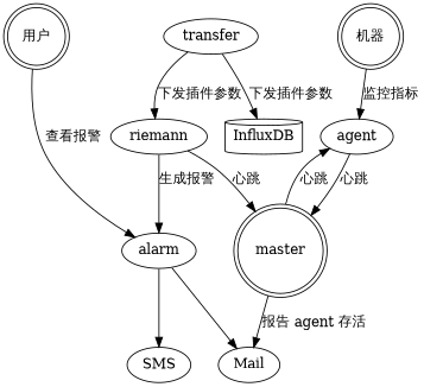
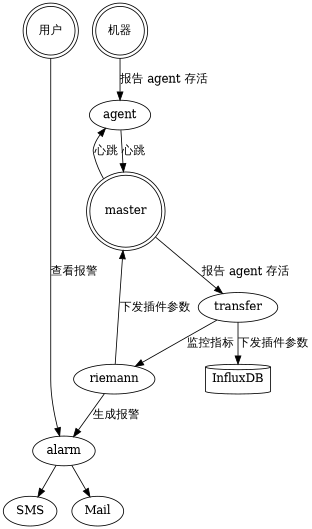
  digraph {
    "用户" [shape=doublecircle]
    "机器" [shape=doublecircle]
    alarm
    agent
    SMS
    Mail
    master [shape=doublecircle]
    riemann
    InfluxDB [shape=cylinder]
    transfer
    subgraph sub_1 {
      rank=same
      "用户"
      "机器"
    }
    "用户" -> alarm [label="查看报警"]
-   "机器" -> agent [label="监控指标"]
+   "机器" -> agent [label="报告 agent 存活"]
    alarm -> SMS
    alarm -> Mail
    agent -> master [label="心跳"]
    master -> agent [label="心跳"]
-   master -> Mail [label="报告 agent 存活"]
+   master -> transfer [label="报告 agent 存活"]
    riemann -> alarm [label="生成报警"]
-   riemann -> master [label="心跳"]
-   transfer -> riemann [label="下发插件参数"]
+   riemann -> master [label="下发插件参数"]
+   transfer -> riemann [label="监控指标"]
    transfer -> InfluxDB [label="下发插件参数"]
  }
